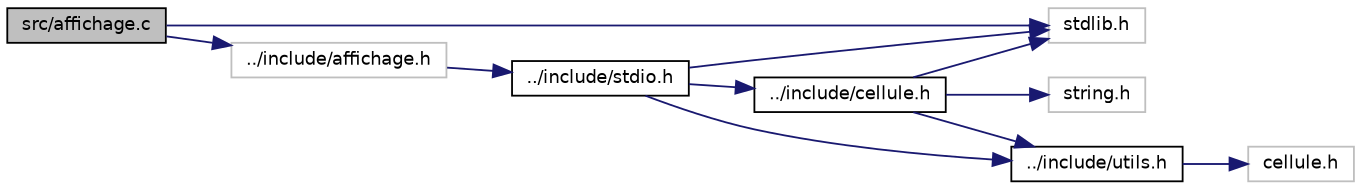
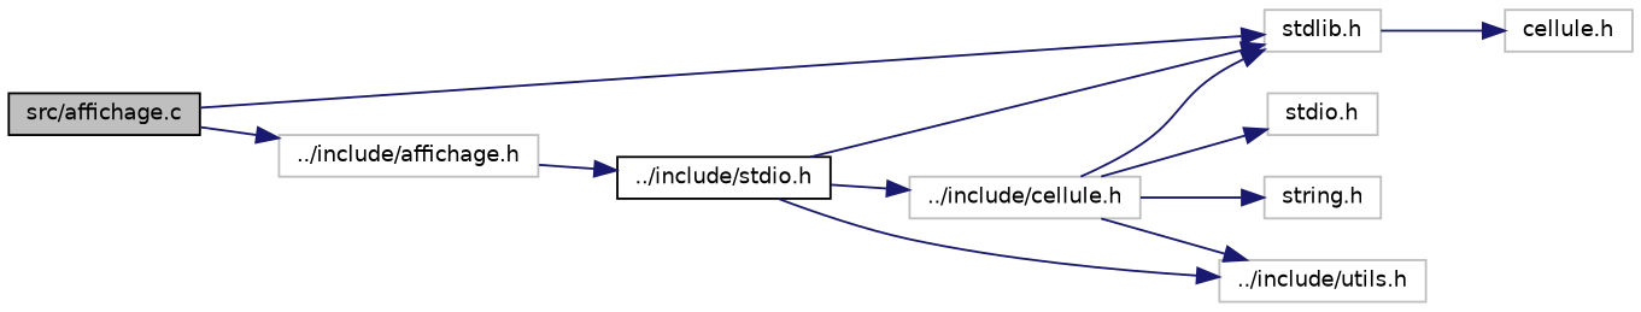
  digraph {
    rankdir=LR
    node [color=grey75 fillcolor=white fontname=Helvetica fontsize=10 shape=record style=filled]
    edge [color=midnightblue fontname=Helvetica fontsize=10 labelfontname=Helvetica labelfontsize=10 style=solid]
    n1 [color=black fillcolor=grey75 fontcolor=black height=0.2 label="src/affichage.c" width=0.4]
    n2 [height=0.2 label="stdlib.h" width=0.4]
    n3 [height=0.2 label="../include/affichage.h" width=0.4]
+   n4 [height=0.2 label="stdio.h" width=0.4]
    n5 [color=black height=0.2 label="../include/stdio.h" width=0.4]
-   n6 [color=black height=0.2 label="../include/cellule.h" width=0.4]
-   n7 [color=black height=0.2 label="../include/utils.h" width=0.4]
+   n6 [height=0.2 label="../include/cellule.h" width=0.4]
+   n7 [height=0.2 label="../include/utils.h" width=0.4]
    n8 [height=0.2 label="string.h" width=0.4]
    n9 [height=0.2 label="cellule.h" width=0.4]
    n1 -> n2
    n1 -> n3
    n3 -> n5
    n5 -> n2
    n5 -> n6
    n5 -> n7
    n6 -> n2
+   n6 -> n4
    n6 -> n7
    n6 -> n8
-   n7 -> n9
+   n2 -> n9
  }
